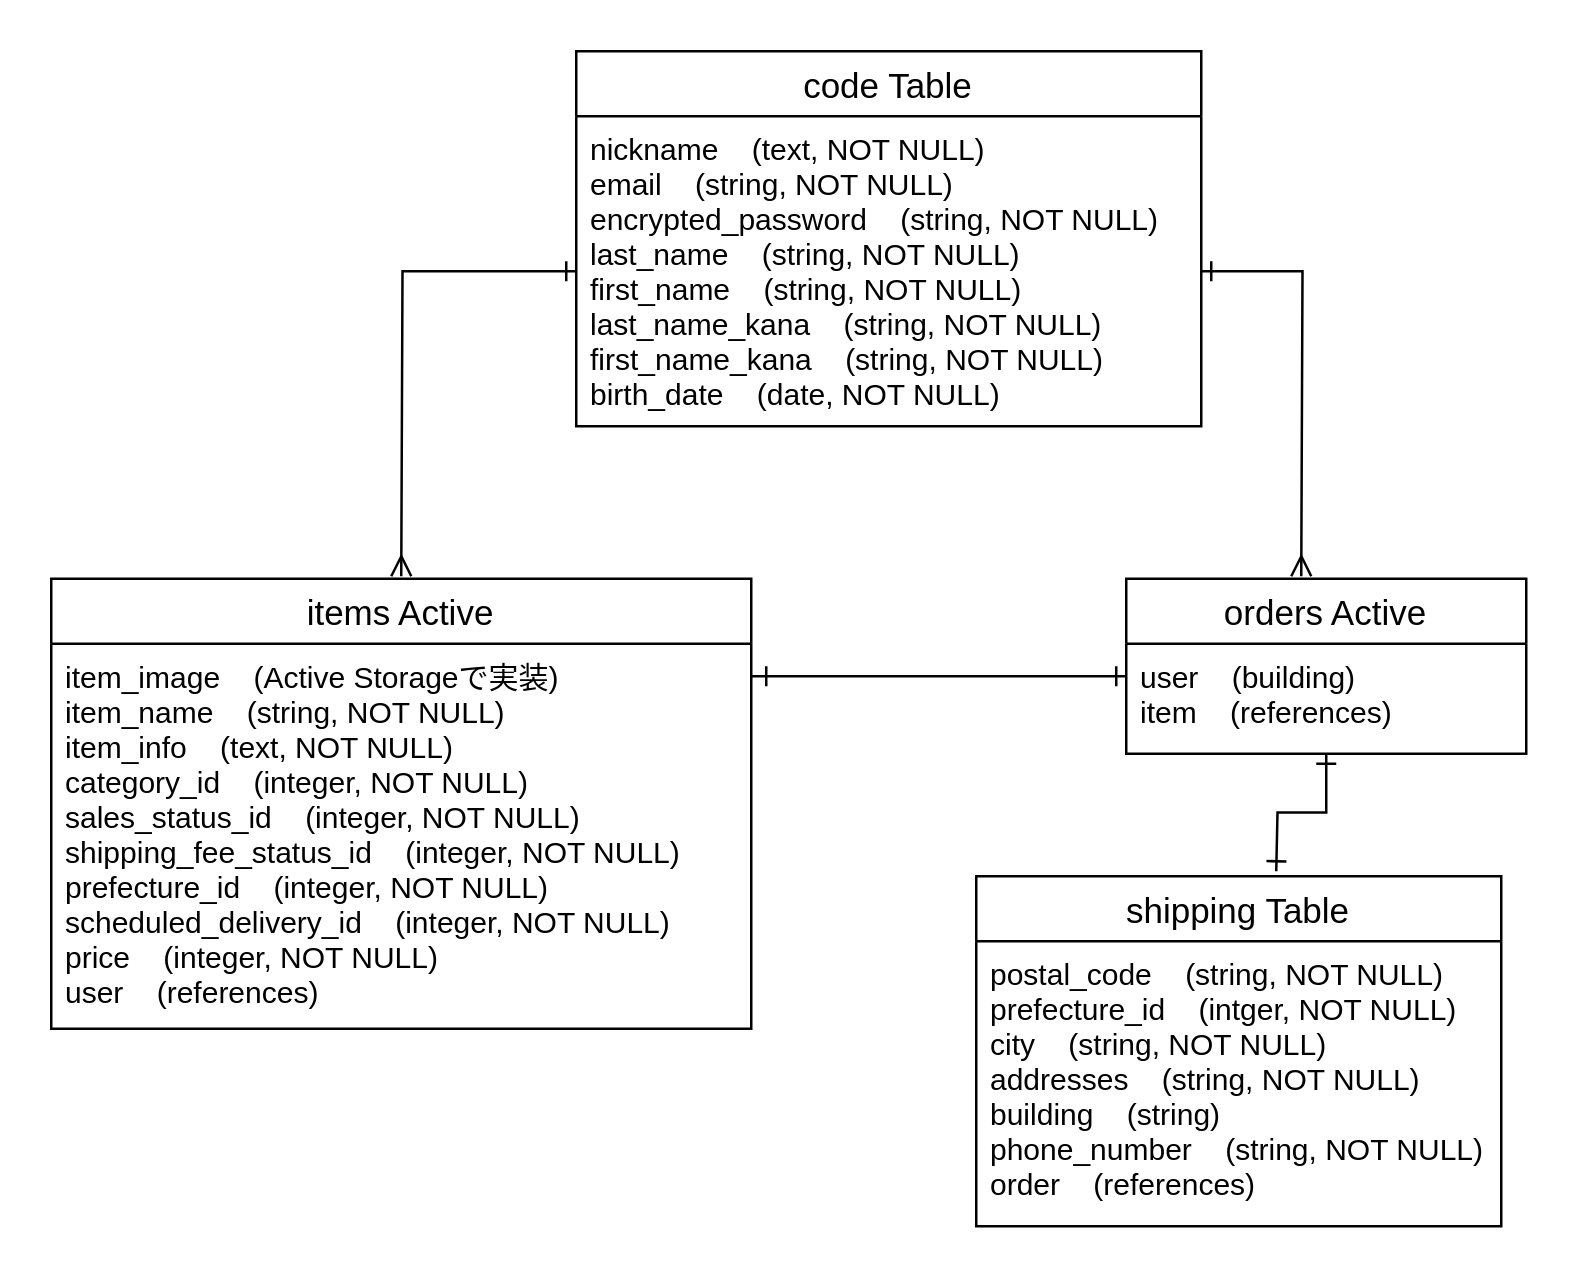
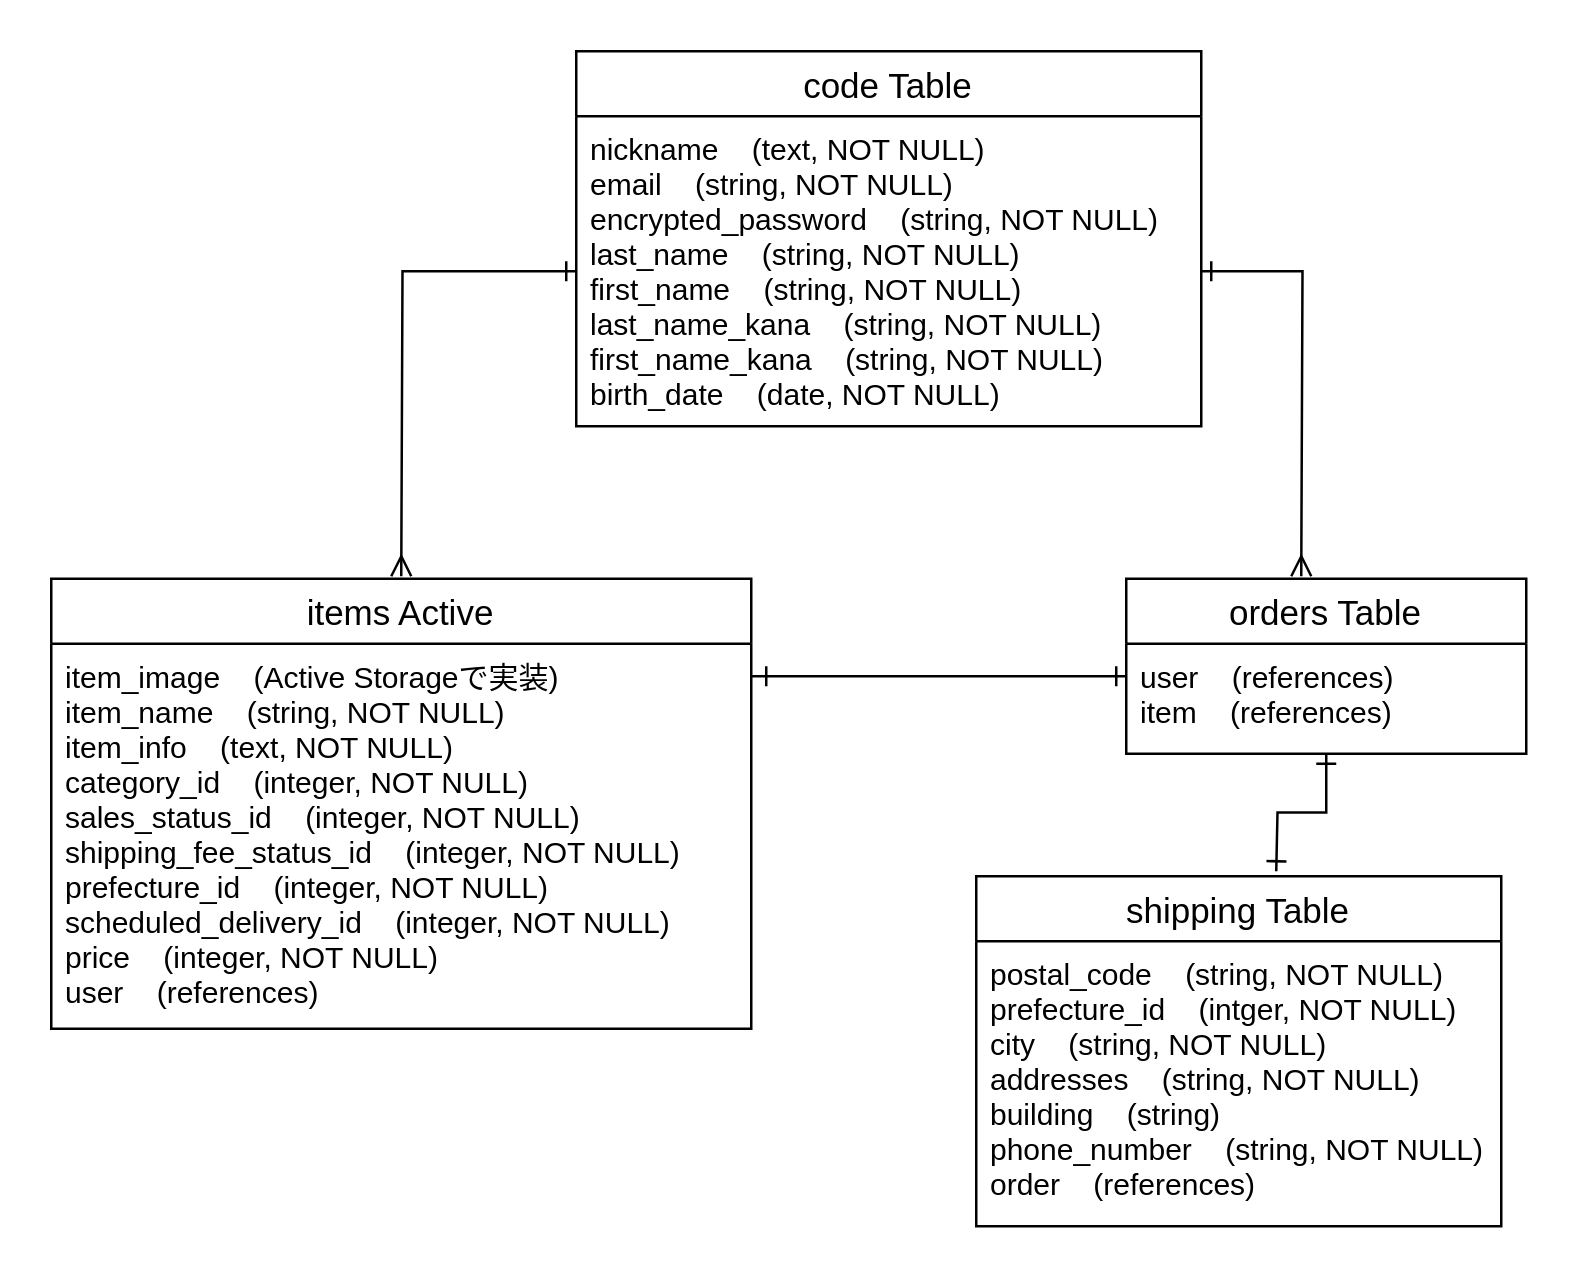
  <mxCell id="0" />
  <mxCell id="1" parent="0" />
  <mxCell id="2" style="edgeStyle=orthogonalEdgeStyle;rounded=0;orthogonalLoop=1;jettySize=auto;html=1;entryX=0;entryY=0.5;entryDx=0;entryDy=0;startArrow=ERmany;startFill=0;endArrow=ERone;endFill=0;" parent="1" target="8" edge="1"><mxGeometry relative="1" as="geometry"><mxPoint x="160" y="230" as="sourcePoint" /></mxGeometry></mxCell>
  <mxCell id="3" value="items Active" style="swimlane;fontStyle=0;childLayout=stackLayout;horizontal=1;startSize=26;horizontalStack=0;resizeParent=1;resizeParentMax=0;resizeLast=0;collapsible=1;marginBottom=0;align=center;fontSize=14;" parent="1" vertex="1"><mxGeometry x="20" y="231" width="280" height="180" as="geometry" /></mxCell>
  <mxCell id="4" value="item_image    (Active Storageで実装)&#10;item_name    (string, NOT NULL)&#10;item_info    (text, NOT NULL)&#10;category_id    (integer, NOT NULL)&#10;sales_status_id    (integer, NOT NULL)&#10;shipping_fee_status_id    (integer, NOT NULL)&#10;prefecture_id    (integer, NOT NULL)&#10;scheduled_delivery_id    (integer, NOT NULL)&#10;price    (integer, NOT NULL)&#10;user    (references)" style="text;strokeColor=none;fillColor=none;spacingLeft=4;spacingRight=4;overflow=hidden;rotatable=0;points=[[0,0.5],[1,0.5]];portConstraint=eastwest;fontSize=12;" parent="3" vertex="1"><mxGeometry y="26" width="280" height="154" as="geometry" /></mxCell>
- <mxCell id="5" value="orders Active" style="swimlane;fontStyle=0;childLayout=stackLayout;horizontal=1;startSize=26;horizontalStack=0;resizeParent=1;resizeParentMax=0;resizeLast=0;collapsible=1;marginBottom=0;align=center;fontSize=14;" parent="1" vertex="1"><mxGeometry x="450" y="231" width="160" height="70" as="geometry" /></mxCell>
- <mxCell id="6" value="user    (building)&#10;item    (references)" style="text;strokeColor=none;fillColor=none;spacingLeft=4;spacingRight=4;overflow=hidden;rotatable=0;points=[[0,0.5],[1,0.5]];portConstraint=eastwest;fontSize=12;" parent="5" vertex="1"><mxGeometry y="26" width="160" height="44" as="geometry" /></mxCell>
+ <mxCell id="5" value="orders Table" style="swimlane;fontStyle=0;childLayout=stackLayout;horizontal=1;startSize=26;horizontalStack=0;resizeParent=1;resizeParentMax=0;resizeLast=0;collapsible=1;marginBottom=0;align=center;fontSize=14;" parent="1" vertex="1"><mxGeometry x="450" y="231" width="160" height="70" as="geometry" /></mxCell>
+ <mxCell id="6" value="user    (references)&#10;item    (references)" style="text;strokeColor=none;fillColor=none;spacingLeft=4;spacingRight=4;overflow=hidden;rotatable=0;points=[[0,0.5],[1,0.5]];portConstraint=eastwest;fontSize=12;" parent="5" vertex="1"><mxGeometry y="26" width="160" height="44" as="geometry" /></mxCell>
  <mxCell id="7" value="code Table" style="swimlane;fontStyle=0;childLayout=stackLayout;horizontal=1;startSize=26;horizontalStack=0;resizeParent=1;resizeParentMax=0;resizeLast=0;collapsible=1;marginBottom=0;align=center;fontSize=14;" parent="1" vertex="1"><mxGeometry x="230" y="20" width="250" height="150" as="geometry" /></mxCell>
  <mxCell id="8" value="nickname    (text, NOT NULL)&#10;email    (string, NOT NULL)&#10;encrypted_password    (string, NOT NULL)&#10;last_name    (string, NOT NULL)&#10;first_name    (string, NOT NULL)&#10;last_name_kana    (string, NOT NULL)&#10;first_name_kana    (string, NOT NULL)&#10;birth_date    (date, NOT NULL)" style="text;strokeColor=none;fillColor=none;spacingLeft=4;spacingRight=4;overflow=hidden;rotatable=0;points=[[0,0.5],[1,0.5]];portConstraint=eastwest;fontSize=12;" parent="7" vertex="1"><mxGeometry y="26" width="250" height="124" as="geometry" /></mxCell>
  <mxCell id="9" style="edgeStyle=orthogonalEdgeStyle;rounded=0;orthogonalLoop=1;jettySize=auto;html=1;exitX=0.75;exitY=0;exitDx=0;exitDy=0;startArrow=ERone;startFill=0;endArrow=ERone;endFill=0;" parent="1" target="5" edge="1"><mxGeometry relative="1" as="geometry"><mxPoint x="509.882" y="308" as="targetPoint" /><mxPoint x="510" y="348" as="sourcePoint" /><Array as="points" /></mxGeometry></mxCell>
  <mxCell id="10" value="shipping Table" style="swimlane;fontStyle=0;childLayout=stackLayout;horizontal=1;startSize=26;horizontalStack=0;resizeParent=1;resizeParentMax=0;resizeLast=0;collapsible=1;marginBottom=0;align=center;fontSize=14;" parent="1" vertex="1"><mxGeometry x="390" y="350" width="210" height="140" as="geometry" /></mxCell>
  <mxCell id="11" value="postal_code    (string, NOT NULL)&#10;prefecture_id    (intger, NOT NULL)&#10;city    (string, NOT NULL)&#10;addresses    (string, NOT NULL)&#10;building    (string)&#10;phone_number    (string, NOT NULL)&#10;order    (references)" style="text;strokeColor=none;fillColor=none;spacingLeft=4;spacingRight=4;overflow=hidden;rotatable=0;points=[[0,0.5],[1,0.5]];portConstraint=eastwest;fontSize=12;" parent="10" vertex="1"><mxGeometry y="26" width="210" height="114" as="geometry" /></mxCell>
  <mxCell id="12" style="edgeStyle=orthogonalEdgeStyle;rounded=0;orthogonalLoop=1;jettySize=auto;html=1;exitX=1;exitY=0.5;exitDx=0;exitDy=0;strokeColor=none;endArrow=ERone;endFill=0;" parent="1" edge="1"><mxGeometry relative="1" as="geometry"><mxPoint x="430" y="231" as="targetPoint" /><mxPoint x="210" y="231" as="sourcePoint" /></mxGeometry></mxCell>
  <mxCell id="13" style="edgeStyle=orthogonalEdgeStyle;rounded=0;orthogonalLoop=1;jettySize=auto;html=1;endArrow=ERone;endFill=0;startArrow=ERone;startFill=0;" parent="1" edge="1"><mxGeometry relative="1" as="geometry"><mxPoint x="310" y="270" as="sourcePoint" /><mxPoint x="450" y="270" as="targetPoint" /><Array as="points"><mxPoint x="300" y="270" /><mxPoint x="450" y="270" /></Array></mxGeometry></mxCell>
  <mxCell id="14" style="edgeStyle=orthogonalEdgeStyle;rounded=0;orthogonalLoop=1;jettySize=auto;html=1;startArrow=ERone;startFill=0;endArrow=ERmany;endFill=0;exitX=1;exitY=0.5;exitDx=0;exitDy=0;" parent="1" source="8" edge="1"><mxGeometry relative="1" as="geometry"><mxPoint x="470" y="108" as="sourcePoint" /><mxPoint x="520" y="230" as="targetPoint" /></mxGeometry></mxCell>
